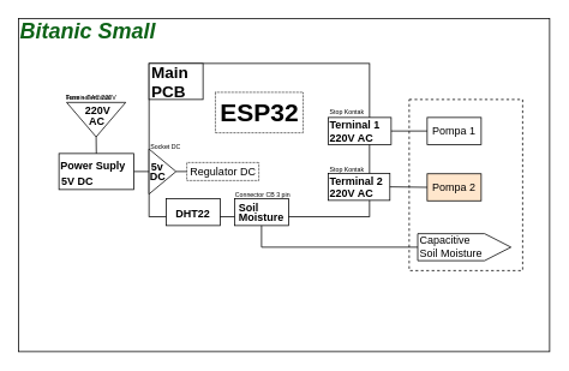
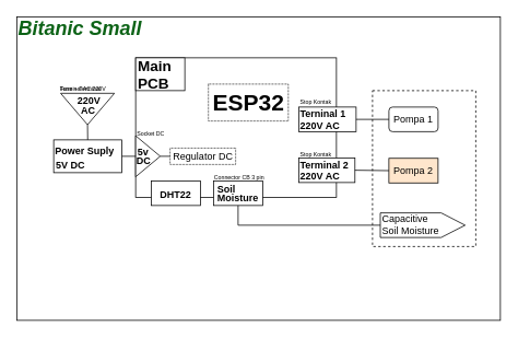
  <mxCell id="0" />
  <mxCell id="1" parent="0" />
  <mxCell id="2" value="" style="rounded=0;whiteSpace=wrap;html=1;" parent="1" vertex="1"><mxGeometry x="20" y="20" width="590" height="370" as="geometry" /></mxCell>
  <mxCell id="3" value="" style="rounded=0;whiteSpace=wrap;html=1;" parent="1" vertex="1"><mxGeometry x="165" y="70" width="245" height="170" as="geometry" /></mxCell>
  <mxCell id="4" value="" style="rounded=0;whiteSpace=wrap;html=1;fontSize=18;" parent="1" vertex="1"><mxGeometry x="165" y="70" width="60" height="40" as="geometry" /></mxCell>
  <mxCell id="5" value="Main&lt;br&gt;&lt;div&gt;&lt;span&gt;PCB&lt;/span&gt;&lt;/div&gt;" style="text;html=1;strokeColor=none;fillColor=none;align=left;verticalAlign=middle;whiteSpace=wrap;rounded=0;fontSize=18;fontStyle=1" parent="1" vertex="1"><mxGeometry x="166" y="76" width="60" height="30" as="geometry" /></mxCell>
  <mxCell id="6" value="" style="group" parent="1" vertex="1" connectable="0"><mxGeometry x="258" y="220" width="109" height="30" as="geometry" /></mxCell>
  <mxCell id="7" value="" style="rounded=0;whiteSpace=wrap;html=1;fontSize=12;" parent="6" vertex="1"><mxGeometry x="2" width="60" height="30" as="geometry" /></mxCell>
  <mxCell id="8" value="&lt;font style=&quot;font-size: 12px&quot;&gt;Soil&lt;/font&gt;" style="text;html=1;strokeColor=none;fillColor=none;align=left;verticalAlign=middle;whiteSpace=wrap;rounded=0;fontSize=18;fontStyle=1" parent="6" vertex="1"><mxGeometry x="5" y="3" width="60" height="10" as="geometry" /></mxCell>
  <mxCell id="9" value="&lt;font style=&quot;font-size: 12px&quot;&gt;Moisture&lt;/font&gt;" style="text;html=1;strokeColor=none;fillColor=none;align=left;verticalAlign=middle;whiteSpace=wrap;rounded=0;fontSize=18;fontStyle=1" parent="6" vertex="1"><mxGeometry x="5" y="14" width="60" height="10" as="geometry" /></mxCell>
  <mxCell id="10" value="" style="group" parent="1" vertex="1" connectable="0"><mxGeometry x="184" y="220" width="60" height="30" as="geometry" /></mxCell>
  <mxCell id="11" value="" style="rounded=0;whiteSpace=wrap;html=1;fontSize=12;" parent="10" vertex="1"><mxGeometry width="60" height="30" as="geometry" /></mxCell>
  <mxCell id="12" value="&lt;font style=&quot;font-size: 12px&quot;&gt;DHT22&lt;/font&gt;" style="text;html=1;strokeColor=none;fillColor=none;align=center;verticalAlign=middle;whiteSpace=wrap;rounded=0;fontSize=18;fontStyle=1" parent="10" vertex="1"><mxGeometry x="10" width="40" height="30" as="geometry" /></mxCell>
  <mxCell id="13" value="" style="group" parent="1" vertex="1" connectable="0"><mxGeometry x="364" y="130" width="70" height="30" as="geometry" /></mxCell>
  <mxCell id="14" value="" style="rounded=0;whiteSpace=wrap;html=1;fontSize=12;" parent="13" vertex="1"><mxGeometry width="70" height="30" as="geometry" /></mxCell>
  <mxCell id="15" value="&lt;font style=&quot;font-size: 12px&quot;&gt;Terninal 1&lt;br&gt;&lt;/font&gt;" style="text;html=1;strokeColor=none;fillColor=none;align=left;verticalAlign=middle;whiteSpace=wrap;rounded=0;fontSize=18;fontStyle=1" parent="13" vertex="1"><mxGeometry y="0.25" width="70" height="12.75" as="geometry" /></mxCell>
  <mxCell id="16" value="&lt;font style=&quot;font-size: 12px&quot;&gt;220V AC&lt;br&gt;&lt;/font&gt;" style="text;html=1;strokeColor=none;fillColor=none;align=left;verticalAlign=middle;whiteSpace=wrap;rounded=0;fontSize=18;fontStyle=1" vertex="1" parent="13"><mxGeometry y="15" width="70" height="12.75" as="geometry" /></mxCell>
  <mxCell id="17" value="" style="triangle;whiteSpace=wrap;html=1;fontSize=12;align=left;" parent="1" vertex="1"><mxGeometry x="165" y="165" width="30" height="50" as="geometry" /></mxCell>
  <mxCell id="18" value="5v" style="text;html=1;strokeColor=none;fillColor=none;align=center;verticalAlign=middle;whiteSpace=wrap;rounded=0;fontSize=12;fontStyle=1" parent="1" vertex="1"><mxGeometry x="165" y="179.5" width="19" height="11" as="geometry" /></mxCell>
  <mxCell id="19" value="DC" style="text;html=1;strokeColor=none;fillColor=none;align=center;verticalAlign=middle;whiteSpace=wrap;rounded=0;fontSize=12;fontStyle=1" parent="1" vertex="1"><mxGeometry x="166" y="190.5" width="18" height="11" as="geometry" /></mxCell>
  <mxCell id="20" value="" style="endArrow=none;html=1;fillColor=#a20025;strokeColor=#000000;exitX=1;exitY=0.5;exitDx=0;exitDy=0;entryX=0;entryY=0.5;entryDx=0;entryDy=0;fontColor=#000000;" parent="1" source="30" target="17" edge="1"><mxGeometry width="50" height="50" relative="1" as="geometry"><mxPoint x="135" y="176" as="sourcePoint" /><mxPoint x="305" y="125" as="targetPoint" /></mxGeometry></mxCell>
  <mxCell id="21" value="Bitanic Small" style="text;html=1;strokeColor=none;fillColor=none;align=left;verticalAlign=middle;whiteSpace=wrap;rounded=0;fontSize=24;fontStyle=3;fontColor=#0d6317;" vertex="1" parent="1"><mxGeometry x="20" y="20" width="160" height="30" as="geometry" /></mxCell>
  <mxCell id="22" value="" style="shape=offPageConnector;whiteSpace=wrap;html=1;fontFamily=Comic Sans MS;fontSize=24;fontColor=#000000;fillColor=none;size=0.283;rotation=-90;" vertex="1" parent="1"><mxGeometry x="500.25" y="222.25" width="30" height="103.5" as="geometry" /></mxCell>
  <mxCell id="23" value="&lt;span style=&quot;font-weight: normal;&quot;&gt;&lt;font style=&quot;font-size: 7px;&quot;&gt;Socket DC&lt;/font&gt;&lt;/span&gt;" style="text;html=1;strokeColor=none;fillColor=none;align=left;verticalAlign=middle;whiteSpace=wrap;rounded=0;fontSize=18;fontStyle=1" vertex="1" parent="1"><mxGeometry x="165" y="152.5" width="45" height="13" as="geometry" /></mxCell>
  <mxCell id="24" value="" style="endArrow=none;html=1;rounded=0;strokeColor=#000000;fontFamily=Comic Sans MS;fontSize=7;fontColor=#000000;entryX=0.5;entryY=1;entryDx=0;entryDy=0;exitX=0.5;exitY=0;exitDx=0;exitDy=0;" edge="1" parent="1" source="22" target="7"><mxGeometry width="50" height="50" relative="1" as="geometry"><mxPoint x="216" y="303" as="sourcePoint" /><mxPoint x="266" y="253" as="targetPoint" /><Array as="points"><mxPoint x="290" y="274" /></Array></mxGeometry></mxCell>
  <mxCell id="25" value="&lt;span style=&quot;font-weight: normal;&quot;&gt;&lt;font style=&quot;font-size: 7px;&quot;&gt;Connector CB 3 pin&lt;/font&gt;&lt;/span&gt;" style="text;html=1;strokeColor=none;fillColor=none;align=left;verticalAlign=middle;whiteSpace=wrap;rounded=0;fontSize=18;fontStyle=1" vertex="1" parent="1"><mxGeometry x="259" y="206" width="112" height="13" as="geometry" /></mxCell>
  <mxCell id="26" value="&lt;span style=&quot;font-weight: normal;&quot;&gt;&lt;font style=&quot;font-size: 12px;&quot;&gt;Soil Moisture&lt;/font&gt;&lt;/span&gt;" style="text;html=1;strokeColor=none;fillColor=none;align=left;verticalAlign=middle;whiteSpace=wrap;rounded=0;fontSize=18;fontStyle=1" vertex="1" parent="1"><mxGeometry x="464" y="272.5" width="80" height="13" as="geometry" /></mxCell>
  <mxCell id="27" value="&lt;span style=&quot;font-weight: normal;&quot;&gt;&lt;font style=&quot;font-size: 12px;&quot;&gt;Capacitive&lt;/font&gt;&lt;/span&gt;" style="text;html=1;strokeColor=none;fillColor=none;align=left;verticalAlign=middle;whiteSpace=wrap;rounded=0;fontSize=18;fontStyle=1" vertex="1" parent="1"><mxGeometry x="464" y="258.5" width="80" height="13" as="geometry" /></mxCell>
  <mxCell id="28" value="" style="rounded=0;whiteSpace=wrap;html=1;fontFamily=Comic Sans MS;fontSize=24;fontColor=#000000;dashed=1;fillColor=none;" vertex="1" parent="1"><mxGeometry x="454" y="110" width="126" height="190" as="geometry" /></mxCell>
  <mxCell id="29" value="" style="group" vertex="1" connectable="0" parent="1"><mxGeometry x="65" y="170" width="84" height="40" as="geometry" /></mxCell>
  <mxCell id="30" value="" style="rounded=0;whiteSpace=wrap;html=1;fontSize=12;" parent="29" vertex="1"><mxGeometry width="83" height="40" as="geometry" /></mxCell>
  <mxCell id="31" value="&lt;span style=&quot;font-size: 12px&quot;&gt;&lt;b&gt;Power Suply&lt;/b&gt;&lt;/span&gt;" style="text;html=1;strokeColor=none;fillColor=none;align=left;verticalAlign=middle;whiteSpace=wrap;rounded=0;fontSize=18;fontStyle=0" parent="29" vertex="1"><mxGeometry x="-0.5" y="3.5" width="83" height="17" as="geometry" /></mxCell>
  <mxCell id="32" value="&lt;span style=&quot;font-size: 12px&quot;&gt;&lt;b&gt;5V DC&lt;/b&gt;&lt;/span&gt;" style="text;html=1;strokeColor=none;fillColor=none;align=left;verticalAlign=middle;whiteSpace=wrap;rounded=0;fontSize=18;fontStyle=0" parent="29" vertex="1"><mxGeometry x="1" y="20.5" width="80" height="17" as="geometry" /></mxCell>
  <mxCell id="33" value="" style="endArrow=none;html=1;rounded=0;strokeColor=#000000;fontFamily=Comic Sans MS;fontSize=12;fontColor=#000000;entryX=1;entryY=0.5;entryDx=0;entryDy=0;exitX=0.5;exitY=0;exitDx=0;exitDy=0;" edge="1" parent="1" source="30" target="34"><mxGeometry width="50" height="50" relative="1" as="geometry"><mxPoint x="240" y="225" as="sourcePoint" /><mxPoint x="106.5" y="149" as="targetPoint" /></mxGeometry></mxCell>
  <mxCell id="34" value="" style="triangle;whiteSpace=wrap;html=1;fontFamily=Comic Sans MS;fontSize=12;fontColor=#000000;fillColor=none;rotation=90;" vertex="1" parent="1"><mxGeometry x="87.19" y="99.56" width="38.25" height="65.62" as="geometry" /></mxCell>
  <mxCell id="35" value="220V&amp;nbsp;" style="text;html=1;strokeColor=none;fillColor=none;align=center;verticalAlign=middle;whiteSpace=wrap;rounded=0;fontSize=12;fontStyle=1" vertex="1" parent="1"><mxGeometry x="100.5" y="118" width="17.5" height="10" as="geometry" /></mxCell>
  <mxCell id="36" value="AC" style="text;html=1;strokeColor=none;fillColor=none;align=center;verticalAlign=middle;whiteSpace=wrap;rounded=0;fontSize=12;fontStyle=1" vertex="1" parent="1"><mxGeometry x="97.5" y="128" width="19" height="11" as="geometry" /></mxCell>
  <mxCell id="37" value="&lt;span style=&quot;font-weight: normal;&quot;&gt;&lt;font style=&quot;font-size: 7px;&quot;&gt;Terminal AC 220V&amp;nbsp;&lt;/font&gt;&lt;/span&gt;" style="text;html=1;strokeColor=none;fillColor=none;align=left;verticalAlign=middle;whiteSpace=wrap;rounded=0;fontSize=18;fontStyle=1" vertex="1" parent="1"><mxGeometry x="71" y="97" width="69" height="13" as="geometry" /></mxCell>
  <mxCell id="38" value="&lt;span style=&quot;font-weight: normal;&quot;&gt;&lt;font style=&quot;font-size: 7px;&quot;&gt;Fuse + Terminal&lt;/font&gt;&lt;/span&gt;" style="text;html=1;strokeColor=none;fillColor=none;align=left;verticalAlign=middle;whiteSpace=wrap;rounded=0;fontSize=18;fontStyle=1" vertex="1" parent="1"><mxGeometry x="71" y="99" width="69" height="10" as="geometry" /></mxCell>
  <mxCell id="39" value="" style="group" vertex="1" connectable="0" parent="1"><mxGeometry x="364" y="192" width="80" height="30" as="geometry" /></mxCell>
  <mxCell id="40" value="" style="rounded=0;whiteSpace=wrap;html=1;fontSize=12;" vertex="1" parent="39"><mxGeometry width="68.571" height="30" as="geometry" /></mxCell>
  <mxCell id="41" value="&lt;font style=&quot;font-size: 12px&quot;&gt;Terminal 2&lt;br&gt;&lt;/font&gt;" style="text;html=1;strokeColor=none;fillColor=none;align=left;verticalAlign=middle;whiteSpace=wrap;rounded=0;fontSize=18;fontStyle=1" vertex="1" parent="39"><mxGeometry y="0.25" width="80" height="12.75" as="geometry" /></mxCell>
  <mxCell id="42" value="&lt;font style=&quot;font-size: 12px&quot;&gt;220V AC&lt;br&gt;&lt;/font&gt;" style="text;html=1;strokeColor=none;fillColor=none;align=left;verticalAlign=middle;whiteSpace=wrap;rounded=0;fontSize=18;fontStyle=1" vertex="1" parent="39"><mxGeometry y="15" width="68.571" height="12.75" as="geometry" /></mxCell>
  <mxCell id="43" value="" style="group" vertex="1" connectable="0" parent="1"><mxGeometry x="474" y="130" width="60" height="30" as="geometry" /></mxCell>
- <mxCell id="44" value="Pompa 1" style="rounded=0;whiteSpace=wrap;html=1;fontSize=12;" vertex="1" parent="43"><mxGeometry width="60" height="30" as="geometry" /></mxCell>
+ <mxCell id="44" value="Pompa 1" style="whiteSpace=wrap;html=1;fontSize=12;rounded=1;" vertex="1" parent="43"><mxGeometry width="60" height="30" as="geometry" /></mxCell>
  <mxCell id="45" value="" style="group" vertex="1" connectable="0" parent="1"><mxGeometry x="474" y="192.5" width="60" height="30" as="geometry" /></mxCell>
  <mxCell id="46" value="Pompa 2" style="rounded=0;whiteSpace=wrap;html=1;fontSize=12;fillColor=#ffe6cc;" vertex="1" parent="45"><mxGeometry width="60" height="30" as="geometry" /></mxCell>
  <mxCell id="47" value="" style="endArrow=none;html=1;rounded=0;strokeColor=#000000;fontFamily=Comic Sans MS;fontSize=12;fontColor=#000000;entryX=0;entryY=0.5;entryDx=0;entryDy=0;exitX=1;exitY=0;exitDx=0;exitDy=0;" edge="1" parent="1" source="16" target="44"><mxGeometry width="50" height="50" relative="1" as="geometry"><mxPoint x="384" y="180" as="sourcePoint" /><mxPoint x="434" y="130" as="targetPoint" /></mxGeometry></mxCell>
  <mxCell id="48" value="" style="endArrow=none;html=1;rounded=0;strokeColor=#000000;fontFamily=Comic Sans MS;fontSize=12;fontColor=#000000;entryX=0;entryY=0.5;entryDx=0;entryDy=0;exitX=1;exitY=0.5;exitDx=0;exitDy=0;" edge="1" parent="1" source="40" target="46"><mxGeometry width="50" height="50" relative="1" as="geometry"><mxPoint x="444" y="155" as="sourcePoint" /><mxPoint x="474" y="155" as="targetPoint" /></mxGeometry></mxCell>
  <mxCell id="49" value="&lt;span style=&quot;font-size: 7px; font-weight: 400;&quot;&gt;Stop Kontak&lt;/span&gt;" style="text;html=1;strokeColor=none;fillColor=none;align=left;verticalAlign=middle;whiteSpace=wrap;rounded=0;fontSize=18;fontStyle=1" vertex="1" parent="1"><mxGeometry x="364" y="177" width="50" height="13" as="geometry" /></mxCell>
  <mxCell id="50" value="&lt;span style=&quot;font-size: 7px; font-weight: 400;&quot;&gt;Stop Kontak&lt;/span&gt;" style="text;html=1;strokeColor=none;fillColor=none;align=left;verticalAlign=middle;whiteSpace=wrap;rounded=0;fontSize=18;fontStyle=1" vertex="1" parent="1"><mxGeometry x="364" y="114.56" width="50" height="13" as="geometry" /></mxCell>
- <mxCell id="51" value="&lt;span style=&quot;font-family: Helvetica; font-weight: 700; text-align: left;&quot;&gt;&lt;font style=&quot;font-size: 28px;&quot;&gt;ESP32&lt;/font&gt;&lt;/span&gt;" style="rounded=0;whiteSpace=wrap;html=1;fontFamily=Comic Sans MS;fontSize=12;fontColor=#000000;fillColor=none;dashed=1;dashPattern=1 1;" vertex="1" parent="1"><mxGeometry x="238.75" y="102" width="97.5" height="45" as="geometry" /></mxCell>
+ <mxCell id="51" value="&lt;span style=&quot;font-family: Helvetica; font-weight: 700; text-align: left;&quot;&gt;&lt;font style=&quot;font-size: 28px;&quot;&gt;ESP32&lt;/font&gt;&lt;/span&gt;" style="rounded=0;whiteSpace=wrap;html=1;fontFamily=Comic Sans MS;fontSize=12;fontColor=#000000;fillColor=none;dashed=1;dashPattern=1 1;" vertex="1" parent="1"><mxGeometry x="253.75" y="102" width="97.5" height="45" as="geometry" /></mxCell>
  <mxCell id="52" value="" style="rounded=0;whiteSpace=wrap;html=1;fontFamily=Comic Sans MS;fontSize=12;fontColor=#000000;fillColor=none;dashed=1;dashPattern=1 1;" vertex="1" parent="1"><mxGeometry x="207" y="180" width="80" height="20" as="geometry" /></mxCell>
  <mxCell id="53" value="Regulator DC" style="text;html=1;strokeColor=none;fillColor=none;align=center;verticalAlign=middle;whiteSpace=wrap;rounded=0;fontSize=12;fontStyle=0" vertex="1" parent="1"><mxGeometry x="207" y="184.5" width="81" height="11" as="geometry" /></mxCell>
  <mxCell id="54" value="" style="endArrow=none;html=1;fillColor=#a20025;strokeColor=#000000;exitX=1;exitY=0.5;exitDx=0;exitDy=0;entryX=0;entryY=0.5;entryDx=0;entryDy=0;fontColor=#000000;" edge="1" parent="1" source="17" target="52"><mxGeometry width="50" height="50" relative="1" as="geometry"><mxPoint x="158" y="200" as="sourcePoint" /><mxPoint x="175" y="200" as="targetPoint" /></mxGeometry></mxCell>
